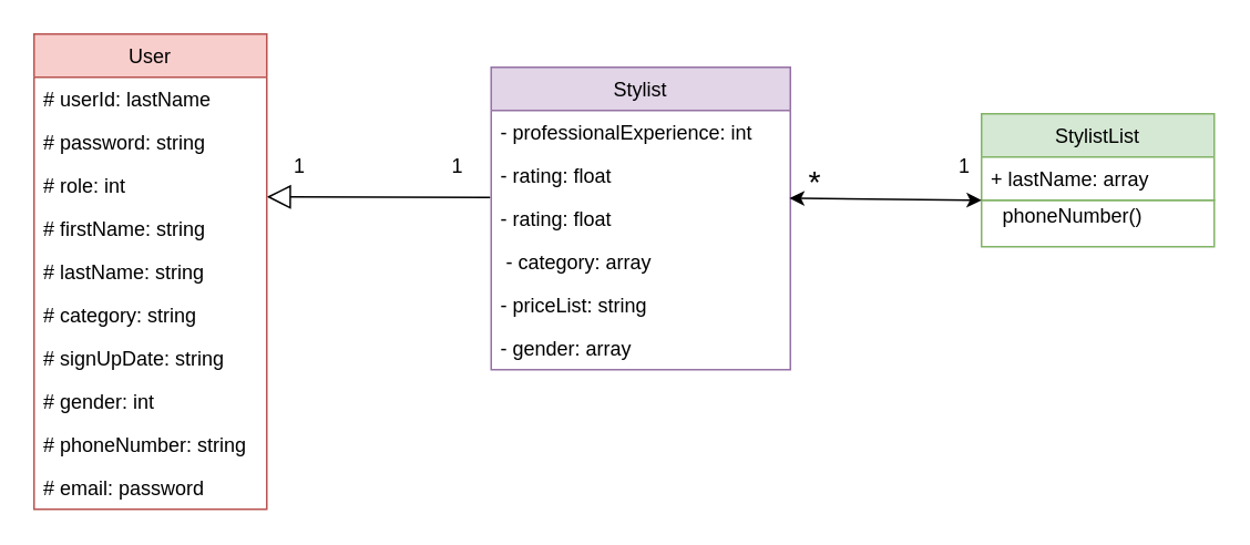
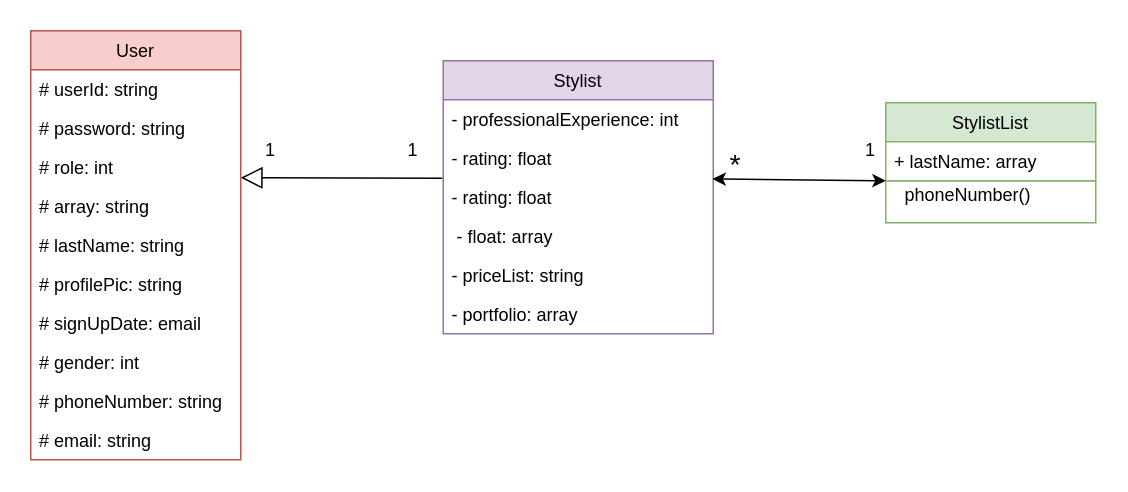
  <mxCell id="0" />
  <mxCell id="1" parent="0" />
  <mxCell id="2" value="" style="endArrow=block;endFill=0;endSize=12;html=1;exitX=-0.003;exitY=0.015;exitDx=0;exitDy=0;exitPerimeter=0;" parent="1" source="8" edge="1"><mxGeometry width="160" relative="1" as="geometry"><mxPoint x="293" y="118" as="sourcePoint" /><mxPoint x="160" y="118" as="targetPoint" /></mxGeometry></mxCell>
  <mxCell id="3" value="1" style="text;html=1;strokeColor=none;fillColor=none;align=center;verticalAlign=middle;whiteSpace=wrap;rounded=0;" parent="1" vertex="1"><mxGeometry x="160" y="90" width="40" height="20" as="geometry" /></mxCell>
  <mxCell id="4" value="1" style="text;html=1;strokeColor=none;fillColor=none;align=center;verticalAlign=middle;whiteSpace=wrap;rounded=0;" parent="1" vertex="1"><mxGeometry x="255" y="90" width="40" height="20" as="geometry" /></mxCell>
  <mxCell id="5" value="Stylist" style="swimlane;fontStyle=0;childLayout=stackLayout;horizontal=1;startSize=26;fillColor=#e1d5e7;horizontalStack=0;resizeParent=1;resizeParentMax=0;resizeLast=0;collapsible=1;marginBottom=0;strokeColor=#9673a6;" parent="1" vertex="1"><mxGeometry x="295" y="40" width="180" height="182" as="geometry" /></mxCell>
  <mxCell id="6" value="- professionalExperience: int" style="text;strokeColor=none;fillColor=none;align=left;verticalAlign=top;spacingLeft=4;spacingRight=4;overflow=hidden;rotatable=0;points=[[0,0.5],[1,0.5]];portConstraint=eastwest;" parent="5" vertex="1"><mxGeometry y="26" width="180" height="26" as="geometry" /></mxCell>
  <mxCell id="7" value="- rating: float" style="text;strokeColor=none;fillColor=none;align=left;verticalAlign=top;spacingLeft=4;spacingRight=4;overflow=hidden;rotatable=0;points=[[0,0.5],[1,0.5]];portConstraint=eastwest;" parent="5" vertex="1"><mxGeometry y="52" width="180" height="26" as="geometry" /></mxCell>
  <mxCell id="8" value="- rating: float" style="text;strokeColor=none;fillColor=none;align=left;verticalAlign=top;spacingLeft=4;spacingRight=4;overflow=hidden;rotatable=0;points=[[0,0.5],[1,0.5]];portConstraint=eastwest;" parent="5" vertex="1"><mxGeometry y="78" width="180" height="26" as="geometry" /></mxCell>
- <mxCell id="9" value=" - category: array" style="text;strokeColor=none;fillColor=none;align=left;verticalAlign=top;spacingLeft=4;spacingRight=4;overflow=hidden;rotatable=0;points=[[0,0.5],[1,0.5]];portConstraint=eastwest;" parent="5" vertex="1"><mxGeometry y="104" width="180" height="26" as="geometry" /></mxCell>
+ <mxCell id="9" value=" - float: array" style="text;strokeColor=none;fillColor=none;align=left;verticalAlign=top;spacingLeft=4;spacingRight=4;overflow=hidden;rotatable=0;points=[[0,0.5],[1,0.5]];portConstraint=eastwest;" parent="5" vertex="1"><mxGeometry y="104" width="180" height="26" as="geometry" /></mxCell>
  <mxCell id="10" value="- priceList: string" style="text;strokeColor=none;fillColor=none;align=left;verticalAlign=top;spacingLeft=4;spacingRight=4;overflow=hidden;rotatable=0;points=[[0,0.5],[1,0.5]];portConstraint=eastwest;" parent="5" vertex="1"><mxGeometry y="130" width="180" height="26" as="geometry" /></mxCell>
- <mxCell id="11" value="- gender: array" style="text;strokeColor=none;fillColor=none;align=left;verticalAlign=top;spacingLeft=4;spacingRight=4;overflow=hidden;rotatable=0;points=[[0,0.5],[1,0.5]];portConstraint=eastwest;" parent="5" vertex="1"><mxGeometry y="156" width="180" height="26" as="geometry" /></mxCell>
+ <mxCell id="11" value="- portfolio: array" style="text;strokeColor=none;fillColor=none;align=left;verticalAlign=top;spacingLeft=4;spacingRight=4;overflow=hidden;rotatable=0;points=[[0,0.5],[1,0.5]];portConstraint=eastwest;" parent="5" vertex="1"><mxGeometry y="156" width="180" height="26" as="geometry" /></mxCell>
  <mxCell id="12" value="" style="rounded=0;whiteSpace=wrap;html=1;strokeColor=#82b366;fillColor=none;" parent="1" vertex="1"><mxGeometry x="590" y="120" width="140" height="28" as="geometry" /></mxCell>
  <mxCell id="13" value="phoneNumber()" style="text;html=1;strokeColor=none;fillColor=none;align=center;verticalAlign=middle;whiteSpace=wrap;rounded=0;" parent="1" vertex="1"><mxGeometry x="590" y="120" width="110" height="20" as="geometry" /></mxCell>
  <mxCell id="14" value="1" style="text;html=1;strokeColor=none;fillColor=none;align=center;verticalAlign=middle;whiteSpace=wrap;rounded=0;" parent="1" vertex="1"><mxGeometry x="560" y="90" width="40" height="20" as="geometry" /></mxCell>
  <mxCell id="15" value="&lt;font style=&quot;font-size: 19px&quot;&gt;*&lt;/font&gt;" style="text;html=1;strokeColor=none;fillColor=none;align=center;verticalAlign=middle;whiteSpace=wrap;rounded=0;" parent="1" vertex="1"><mxGeometry x="470" y="100" width="40" height="20" as="geometry" /></mxCell>
  <mxCell id="16" value="User" style="swimlane;fontStyle=0;childLayout=stackLayout;horizontal=1;startSize=26;fillColor=#f8cecc;horizontalStack=0;resizeParent=1;resizeParentMax=0;resizeLast=0;collapsible=1;marginBottom=0;strokeColor=#b85450;swimlaneFillColor=none;" parent="1" vertex="1"><mxGeometry x="20" y="20" width="140" height="286" as="geometry" /></mxCell>
- <mxCell id="17" value="# userId: lastName" style="text;strokeColor=none;fillColor=none;align=left;verticalAlign=top;spacingLeft=4;spacingRight=4;overflow=hidden;rotatable=0;points=[[0,0.5],[1,0.5]];portConstraint=eastwest;" parent="16" vertex="1"><mxGeometry y="26" width="140" height="26" as="geometry" /></mxCell>
+ <mxCell id="17" value="# userId: string" style="text;strokeColor=none;fillColor=none;align=left;verticalAlign=top;spacingLeft=4;spacingRight=4;overflow=hidden;rotatable=0;points=[[0,0.5],[1,0.5]];portConstraint=eastwest;" parent="16" vertex="1"><mxGeometry y="26" width="140" height="26" as="geometry" /></mxCell>
  <mxCell id="18" value="# password: string" style="text;strokeColor=none;fillColor=none;align=left;verticalAlign=top;spacingLeft=4;spacingRight=4;overflow=hidden;rotatable=0;points=[[0,0.5],[1,0.5]];portConstraint=eastwest;" parent="16" vertex="1"><mxGeometry y="52" width="140" height="26" as="geometry" /></mxCell>
  <mxCell id="19" value="# role: int" style="text;strokeColor=none;fillColor=none;align=left;verticalAlign=top;spacingLeft=4;spacingRight=4;overflow=hidden;rotatable=0;points=[[0,0.5],[1,0.5]];portConstraint=eastwest;" parent="16" vertex="1"><mxGeometry y="78" width="140" height="26" as="geometry" /></mxCell>
- <mxCell id="20" value="# firstName: string" style="text;strokeColor=none;fillColor=none;align=left;verticalAlign=top;spacingLeft=4;spacingRight=4;overflow=hidden;rotatable=0;points=[[0,0.5],[1,0.5]];portConstraint=eastwest;" parent="16" vertex="1"><mxGeometry y="104" width="140" height="26" as="geometry" /></mxCell>
+ <mxCell id="20" value="# array: string" style="text;strokeColor=none;fillColor=none;align=left;verticalAlign=top;spacingLeft=4;spacingRight=4;overflow=hidden;rotatable=0;points=[[0,0.5],[1,0.5]];portConstraint=eastwest;" parent="16" vertex="1"><mxGeometry y="104" width="140" height="26" as="geometry" /></mxCell>
  <mxCell id="21" value="# lastName: string" style="text;strokeColor=none;fillColor=none;align=left;verticalAlign=top;spacingLeft=4;spacingRight=4;overflow=hidden;rotatable=0;points=[[0,0.5],[1,0.5]];portConstraint=eastwest;" parent="16" vertex="1"><mxGeometry y="130" width="140" height="26" as="geometry" /></mxCell>
- <mxCell id="22" value="# category: string" style="text;strokeColor=none;fillColor=none;align=left;verticalAlign=top;spacingLeft=4;spacingRight=4;overflow=hidden;rotatable=0;points=[[0,0.5],[1,0.5]];portConstraint=eastwest;" parent="16" vertex="1"><mxGeometry y="156" width="140" height="26" as="geometry" /></mxCell>
- <mxCell id="23" value="# signUpDate: string" style="text;strokeColor=none;fillColor=none;align=left;verticalAlign=top;spacingLeft=4;spacingRight=4;overflow=hidden;rotatable=0;points=[[0,0.5],[1,0.5]];portConstraint=eastwest;" parent="16" vertex="1"><mxGeometry y="182" width="140" height="26" as="geometry" /></mxCell>
+ <mxCell id="22" value="# profilePic: string" style="text;strokeColor=none;fillColor=none;align=left;verticalAlign=top;spacingLeft=4;spacingRight=4;overflow=hidden;rotatable=0;points=[[0,0.5],[1,0.5]];portConstraint=eastwest;" parent="16" vertex="1"><mxGeometry y="156" width="140" height="26" as="geometry" /></mxCell>
+ <mxCell id="23" value="# signUpDate: email" style="text;strokeColor=none;fillColor=none;align=left;verticalAlign=top;spacingLeft=4;spacingRight=4;overflow=hidden;rotatable=0;points=[[0,0.5],[1,0.5]];portConstraint=eastwest;" parent="16" vertex="1"><mxGeometry y="182" width="140" height="26" as="geometry" /></mxCell>
  <mxCell id="24" value="# gender: int" style="text;strokeColor=none;fillColor=none;align=left;verticalAlign=top;spacingLeft=4;spacingRight=4;overflow=hidden;rotatable=0;points=[[0,0.5],[1,0.5]];portConstraint=eastwest;" parent="16" vertex="1"><mxGeometry y="208" width="140" height="26" as="geometry" /></mxCell>
  <mxCell id="25" value="# phoneNumber: string" style="text;strokeColor=none;fillColor=none;align=left;verticalAlign=top;spacingLeft=4;spacingRight=4;overflow=hidden;rotatable=0;points=[[0,0.5],[1,0.5]];portConstraint=eastwest;" parent="16" vertex="1"><mxGeometry y="234" width="140" height="26" as="geometry" /></mxCell>
- <mxCell id="26" value="# email: password" style="text;strokeColor=none;fillColor=none;align=left;verticalAlign=top;spacingLeft=4;spacingRight=4;overflow=hidden;rotatable=0;points=[[0,0.5],[1,0.5]];portConstraint=eastwest;" parent="16" vertex="1"><mxGeometry y="260" width="140" height="26" as="geometry" /></mxCell>
+ <mxCell id="26" value="# email: string" style="text;strokeColor=none;fillColor=none;align=left;verticalAlign=top;spacingLeft=4;spacingRight=4;overflow=hidden;rotatable=0;points=[[0,0.5],[1,0.5]];portConstraint=eastwest;" parent="16" vertex="1"><mxGeometry y="260" width="140" height="26" as="geometry" /></mxCell>
  <mxCell id="27" value="StylistList" style="swimlane;fontStyle=0;childLayout=stackLayout;horizontal=1;startSize=26;fillColor=#d5e8d4;horizontalStack=0;resizeParent=1;resizeParentMax=0;resizeLast=0;collapsible=1;marginBottom=0;strokeColor=#82b366;" parent="1" vertex="1"><mxGeometry x="590" y="68" width="140" height="52" as="geometry" /></mxCell>
  <mxCell id="28" value="+ lastName: array" style="text;strokeColor=none;fillColor=none;align=left;verticalAlign=top;spacingLeft=4;spacingRight=4;overflow=hidden;rotatable=0;points=[[0,0.5],[1,0.5]];portConstraint=eastwest;" parent="27" vertex="1"><mxGeometry y="26" width="140" height="26" as="geometry" /></mxCell>
  <mxCell id="29" value="" style="endArrow=classic;startArrow=classic;html=1;exitX=0;exitY=1;exitDx=0;exitDy=0;exitPerimeter=0;entryX=0.997;entryY=1.032;entryDx=0;entryDy=0;entryPerimeter=0;" parent="1" source="28" target="7" edge="1"><mxGeometry width="50" height="50" relative="1" as="geometry"><mxPoint x="410" y="130" as="sourcePoint" /><mxPoint x="460" y="80" as="targetPoint" /></mxGeometry></mxCell>
